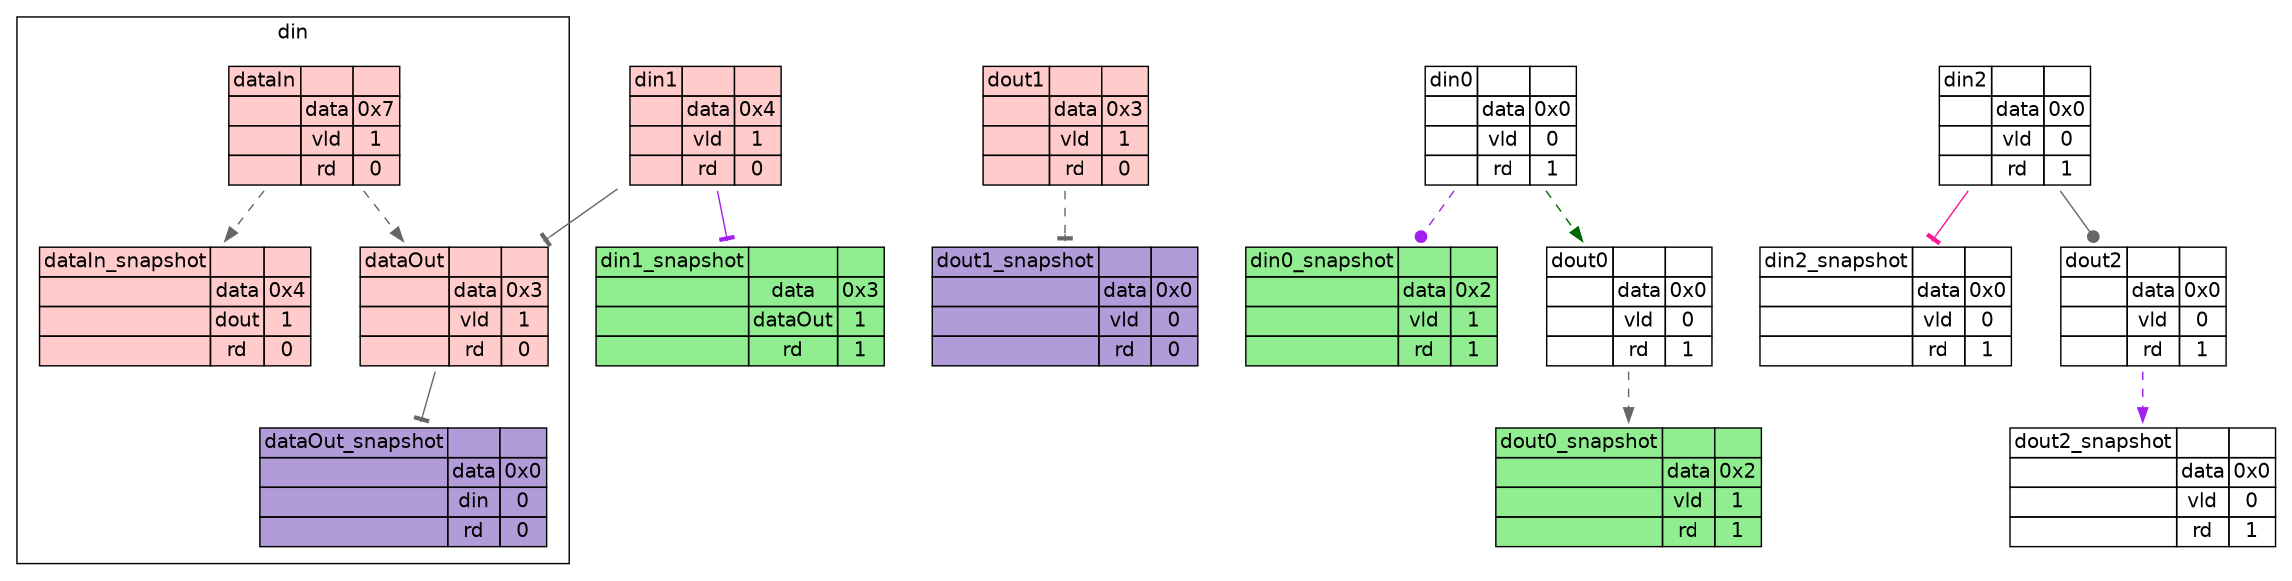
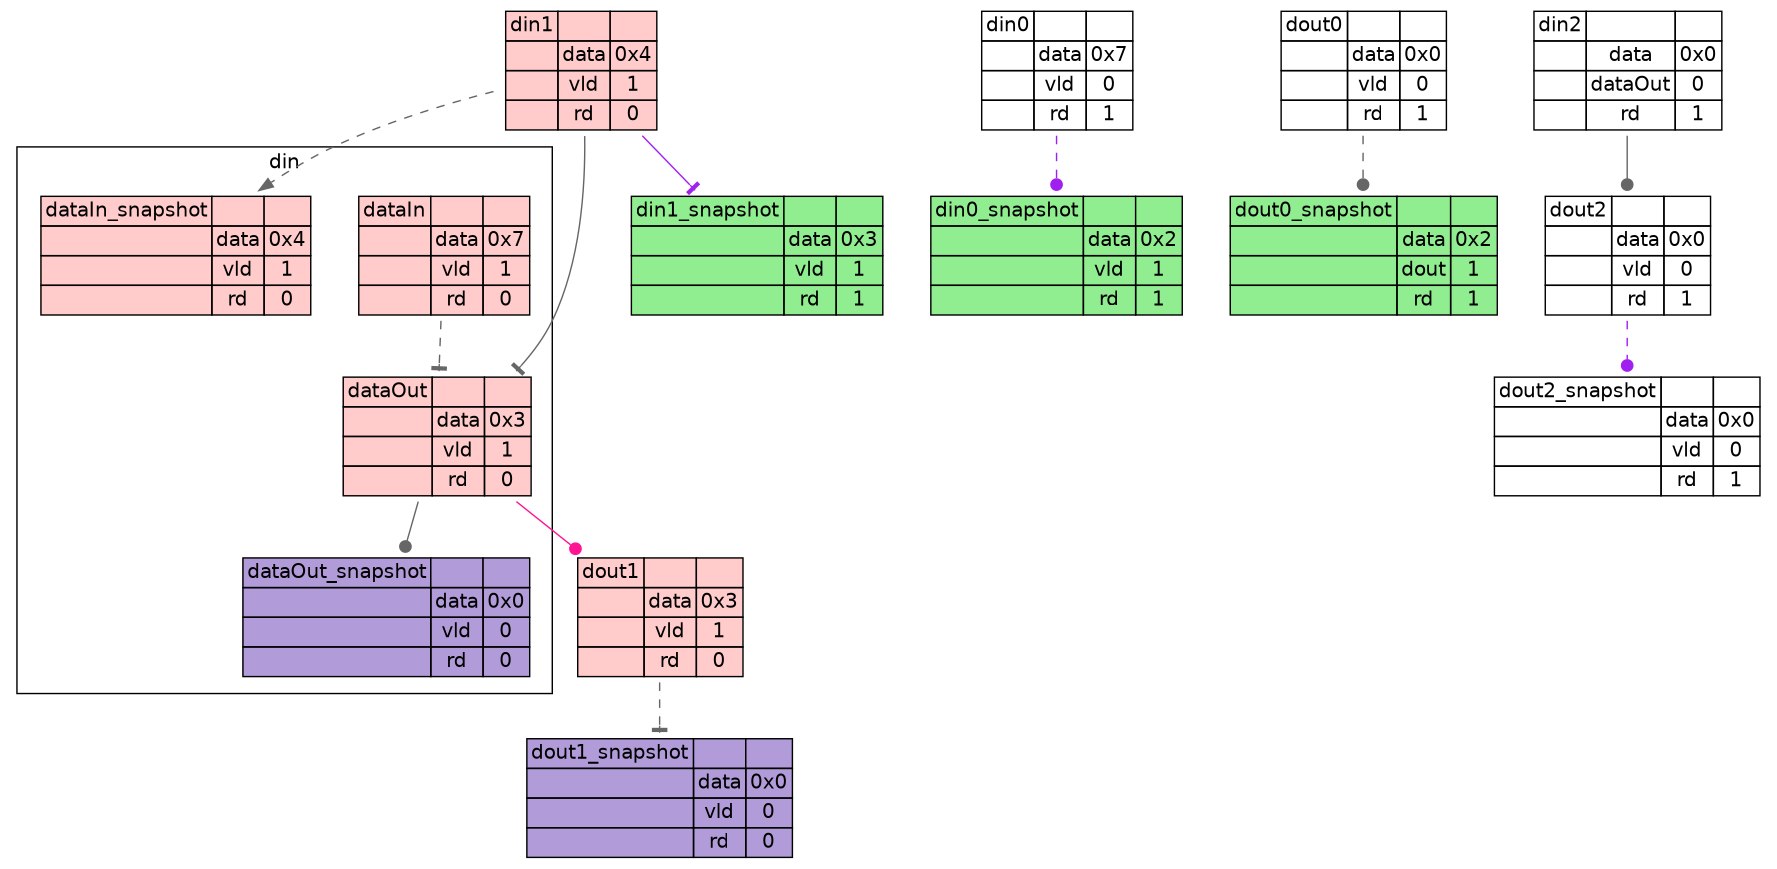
  digraph {
    fontname="DejaVu Sans"
    node [fontname="DejaVu Sans" shape=plaintext]
    edge [arrowhead=tee color=gray40 fontname="DejaVu Sans" style=dashed]
    n1 [label=<       <table border='0' cellborder='1' cellspacing='0' bgcolor="#ffcccb">         <tr><td bgcolor="#ffcccb">dataIn</td><td bgcolor="#ffcccb"></td><td bgcolor="#ffcccb"></td></tr>         <tr><td></td><td>data</td><td>0x7</td></tr>         <tr><td></td><td>vld</td><td>1</td></tr>         <tr><td></td><td>rd</td><td>0</td></tr>       </table>     >]
-   n2 [label=<       <table border='0' cellborder='1' cellspacing='0' bgcolor="#ffcccb">         <tr><td bgcolor="#ffcccb">dataIn_snapshot</td><td bgcolor="#ffcccb"></td><td bgcolor="#ffcccb"></td></tr>         <tr><td></td><td>data</td><td>0x4</td></tr>         <tr><td></td><td>dout</td><td>1</td></tr>         <tr><td></td><td>rd</td><td>0</td></tr>       </table>     >]
+   n2 [label=<       <table border='0' cellborder='1' cellspacing='0' bgcolor="#ffcccb">         <tr><td bgcolor="#ffcccb">dataIn_snapshot</td><td bgcolor="#ffcccb"></td><td bgcolor="#ffcccb"></td></tr>         <tr><td></td><td>data</td><td>0x4</td></tr>         <tr><td></td><td>vld</td><td>1</td></tr>         <tr><td></td><td>rd</td><td>0</td></tr>       </table>     >]
    n3 [label=<       <table border='0' cellborder='1' cellspacing='0' bgcolor="#ffcccb">         <tr><td bgcolor="#ffcccb">dataOut</td><td bgcolor="#ffcccb"></td><td bgcolor="#ffcccb"></td></tr>         <tr><td></td><td>data</td><td>0x3</td></tr>         <tr><td></td><td>vld</td><td>1</td></tr>         <tr><td></td><td>rd</td><td>0</td></tr>       </table>     >]
-   n4 [label=<       <table border='0' cellborder='1' cellspacing='0' bgcolor="#b19cd9">         <tr><td bgcolor="#b19cd9">dataOut_snapshot</td><td bgcolor="#b19cd9"></td><td bgcolor="#b19cd9"></td></tr>         <tr><td></td><td>data</td><td>0x0</td></tr>         <tr><td></td><td>din</td><td>0</td></tr>         <tr><td></td><td>rd</td><td>0</td></tr>       </table>     >]
+   n4 [label=<       <table border='0' cellborder='1' cellspacing='0' bgcolor="#b19cd9">         <tr><td bgcolor="#b19cd9">dataOut_snapshot</td><td bgcolor="#b19cd9"></td><td bgcolor="#b19cd9"></td></tr>         <tr><td></td><td>data</td><td>0x0</td></tr>         <tr><td></td><td>vld</td><td>0</td></tr>         <tr><td></td><td>rd</td><td>0</td></tr>       </table>     >]
    n5 [label=<     <table border='0' cellborder='1' cellspacing='0' bgcolor="#ffcccb">       <tr><td bgcolor="#ffcccb">dout1</td><td bgcolor="#ffcccb"></td><td bgcolor="#ffcccb"></td></tr>       <tr><td></td><td>data</td><td>0x3</td></tr>       <tr><td></td><td>vld</td><td>1</td></tr>       <tr><td></td><td>rd</td><td>0</td></tr>     </table>   >]
-   n6 [label=<     <table border='0' cellborder='1' cellspacing='0'>       <tr><td>din0</td><td></td><td></td></tr>       <tr><td></td><td>data</td><td>0x0</td></tr>       <tr><td></td><td>vld</td><td>0</td></tr>       <tr><td></td><td>rd</td><td>1</td></tr>     </table>   >]
+   n6 [label=<     <table border='0' cellborder='1' cellspacing='0'>       <tr><td>din0</td><td></td><td></td></tr>       <tr><td></td><td>data</td><td>0x7</td></tr>       <tr><td></td><td>vld</td><td>0</td></tr>       <tr><td></td><td>rd</td><td>1</td></tr>     </table>   >]
    n7 [label=<     <table border='0' cellborder='1' cellspacing='0' bgcolor="#90ee90">       <tr><td bgcolor="#90ee90">din0_snapshot</td><td bgcolor="#90ee90"></td><td bgcolor="#90ee90"></td></tr>       <tr><td></td><td>data</td><td>0x2</td></tr>       <tr><td></td><td>vld</td><td>1</td></tr>       <tr><td></td><td>rd</td><td>1</td></tr>     </table>   >]
    n8 [label=<     <table border='0' cellborder='1' cellspacing='0'>       <tr><td>dout0</td><td></td><td></td></tr>       <tr><td></td><td>data</td><td>0x0</td></tr>       <tr><td></td><td>vld</td><td>0</td></tr>       <tr><td></td><td>rd</td><td>1</td></tr>     </table>   >]
-   n9 [label=<     <table border='0' cellborder='1' cellspacing='0' bgcolor="#90ee90">       <tr><td bgcolor="#90ee90">dout0_snapshot</td><td bgcolor="#90ee90"></td><td bgcolor="#90ee90"></td></tr>       <tr><td></td><td>data</td><td>0x2</td></tr>       <tr><td></td><td>vld</td><td>1</td></tr>       <tr><td></td><td>rd</td><td>1</td></tr>     </table>   >]
+   n9 [label=<     <table border='0' cellborder='1' cellspacing='0' bgcolor="#90ee90">       <tr><td bgcolor="#90ee90">dout0_snapshot</td><td bgcolor="#90ee90"></td><td bgcolor="#90ee90"></td></tr>       <tr><td></td><td>data</td><td>0x2</td></tr>       <tr><td></td><td>dout</td><td>1</td></tr>       <tr><td></td><td>rd</td><td>1</td></tr>     </table>   >]
    n10 [label=<     <table border='0' cellborder='1' cellspacing='0' bgcolor="#ffcccb">       <tr><td bgcolor="#ffcccb">din1</td><td bgcolor="#ffcccb"></td><td bgcolor="#ffcccb"></td></tr>       <tr><td></td><td>data</td><td>0x4</td></tr>       <tr><td></td><td>vld</td><td>1</td></tr>       <tr><td></td><td>rd</td><td>0</td></tr>     </table>   >]
-   n11 [label=<     <table border='0' cellborder='1' cellspacing='0' bgcolor="#90ee90">       <tr><td bgcolor="#90ee90">din1_snapshot</td><td bgcolor="#90ee90"></td><td bgcolor="#90ee90"></td></tr>       <tr><td></td><td>data</td><td>0x3</td></tr>       <tr><td></td><td>dataOut</td><td>1</td></tr>       <tr><td></td><td>rd</td><td>1</td></tr>     </table>   >]
+   n11 [label=<     <table border='0' cellborder='1' cellspacing='0' bgcolor="#90ee90">       <tr><td bgcolor="#90ee90">din1_snapshot</td><td bgcolor="#90ee90"></td><td bgcolor="#90ee90"></td></tr>       <tr><td></td><td>data</td><td>0x3</td></tr>       <tr><td></td><td>vld</td><td>1</td></tr>       <tr><td></td><td>rd</td><td>1</td></tr>     </table>   >]
    n12 [label=<     <table border='0' cellborder='1' cellspacing='0' bgcolor="#b19cd9">       <tr><td bgcolor="#b19cd9">dout1_snapshot</td><td bgcolor="#b19cd9"></td><td bgcolor="#b19cd9"></td></tr>       <tr><td></td><td>data</td><td>0x0</td></tr>       <tr><td></td><td>vld</td><td>0</td></tr>       <tr><td></td><td>rd</td><td>0</td></tr>     </table>   >]
-   n13 [label=<     <table border='0' cellborder='1' cellspacing='0'>       <tr><td>din2</td><td></td><td></td></tr>       <tr><td></td><td>data</td><td>0x0</td></tr>       <tr><td></td><td>vld</td><td>0</td></tr>       <tr><td></td><td>rd</td><td>1</td></tr>     </table>   >]
-   n14 [label=<     <table border='0' cellborder='1' cellspacing='0'>       <tr><td>din2_snapshot</td><td></td><td></td></tr>       <tr><td></td><td>data</td><td>0x0</td></tr>       <tr><td></td><td>vld</td><td>0</td></tr>       <tr><td></td><td>rd</td><td>1</td></tr>     </table>   >]
+   n13 [label=<     <table border='0' cellborder='1' cellspacing='0'>       <tr><td>din2</td><td></td><td></td></tr>       <tr><td></td><td>data</td><td>0x0</td></tr>       <tr><td></td><td>dataOut</td><td>0</td></tr>       <tr><td></td><td>rd</td><td>1</td></tr>     </table>   >]
    n15 [label=<     <table border='0' cellborder='1' cellspacing='0'>       <tr><td>dout2</td><td></td><td></td></tr>       <tr><td></td><td>data</td><td>0x0</td></tr>       <tr><td></td><td>vld</td><td>0</td></tr>       <tr><td></td><td>rd</td><td>1</td></tr>     </table>   >]
    n16 [label=<     <table border='0' cellborder='1' cellspacing='0'>       <tr><td>dout2_snapshot</td><td></td><td></td></tr>       <tr><td></td><td>data</td><td>0x0</td></tr>       <tr><td></td><td>vld</td><td>0</td></tr>       <tr><td></td><td>rd</td><td>1</td></tr>     </table>   >]
    subgraph cluster_1 {
      label=din
      n1
      n2
      n3
      n4
    }
-   n1 -> n2 [arrowhead=normal]
-   n1 -> n3 [arrowhead=normal]
-   n3 -> n4 [style=solid]
+   n10 -> n2 [arrowhead=normal]
+   n1 -> n3
+   n3 -> n4 [arrowhead=dot style=solid]
+   n3 -> n5 [arrowhead=dot color=deeppink style=solid]
    n5 -> n12
    n6 -> n7 [arrowhead=dot color=purple]
-   n6 -> n8 [arrowhead=normal color=darkgreen]
-   n8 -> n9 [arrowhead=normal]
+   n8 -> n9 [arrowhead=dot]
    n10 -> n3 [style=solid]
    n10 -> n11 [color=purple style=solid]
-   n13 -> n14 [color=deeppink style=solid]
    n13 -> n15 [arrowhead=dot style=solid]
-   n15 -> n16 [arrowhead=normal color=purple]
+   n15 -> n16 [arrowhead=dot color=purple]
  }
